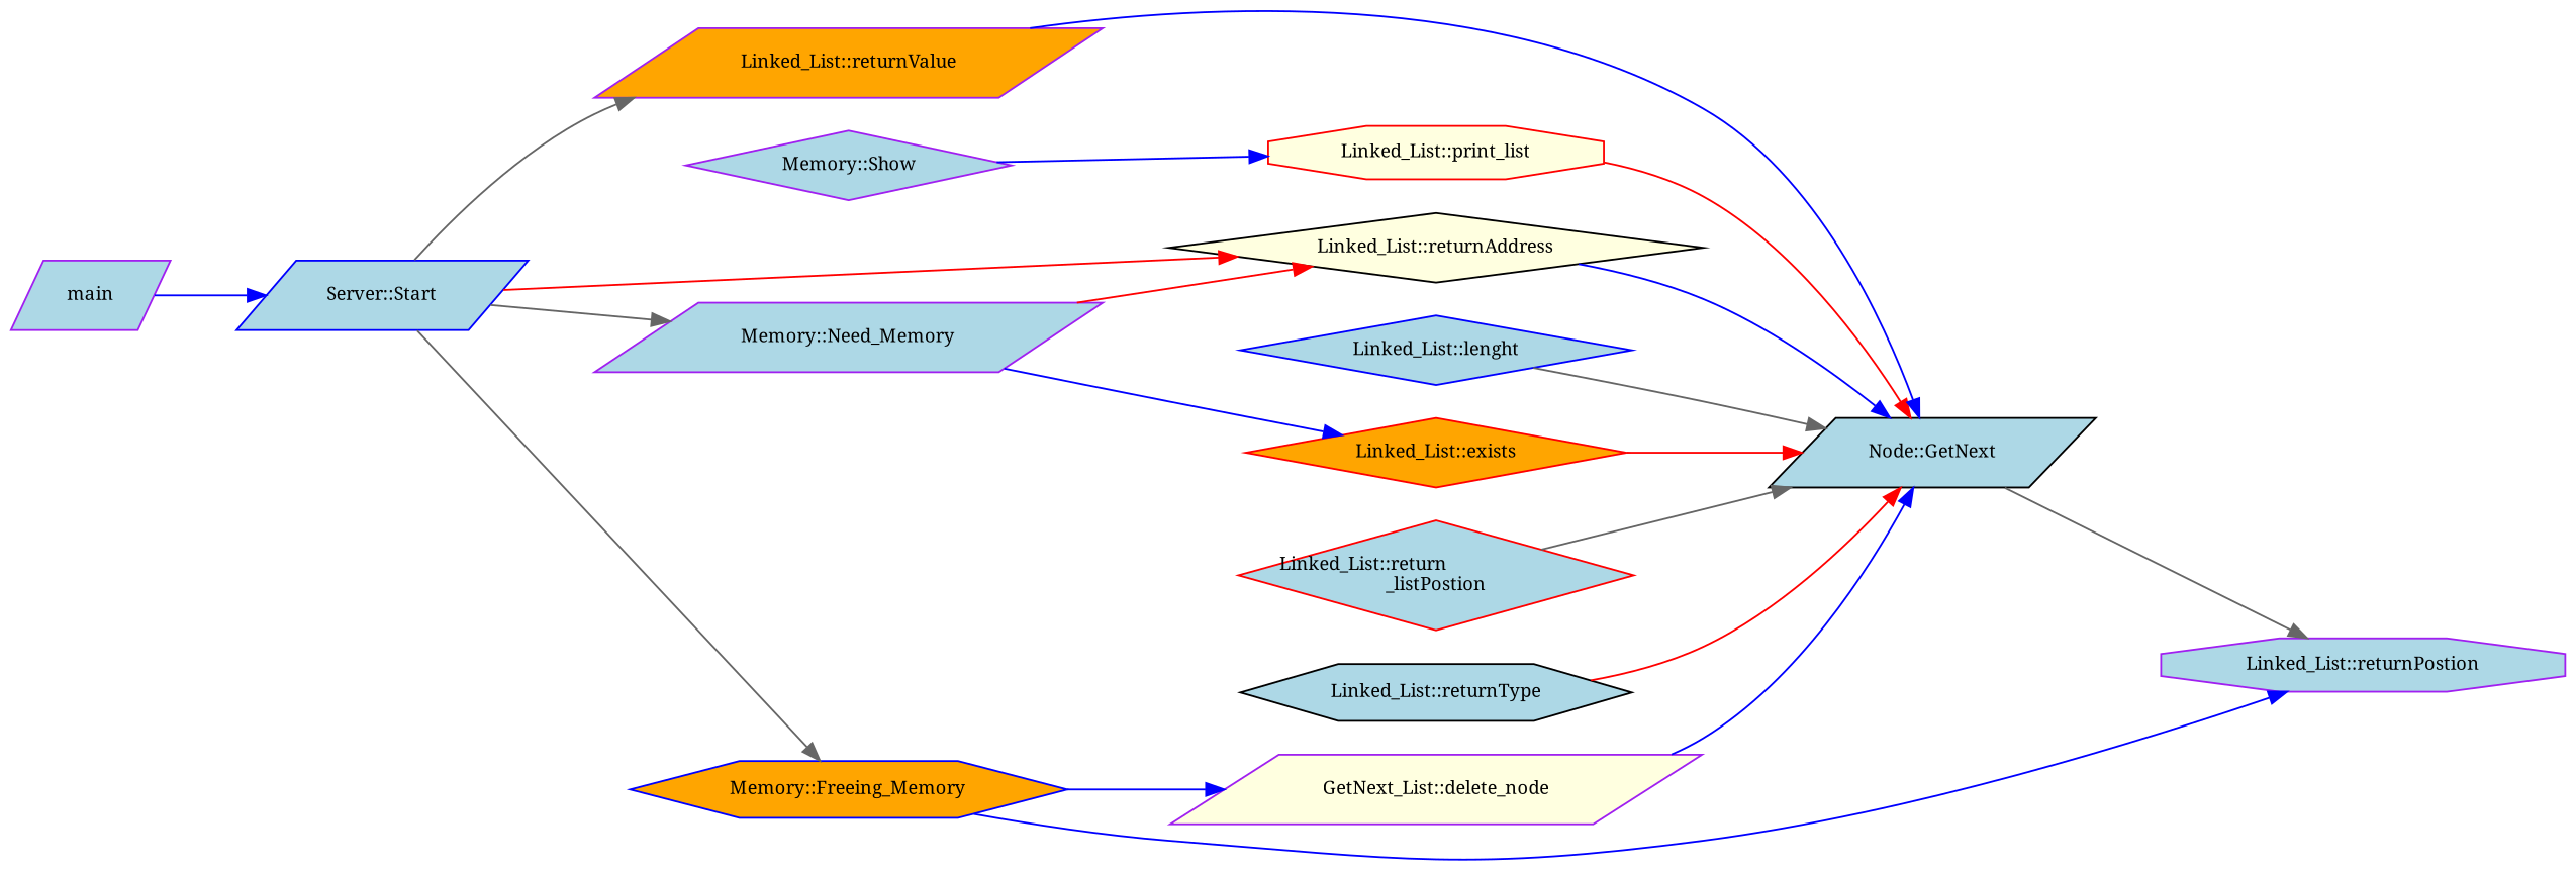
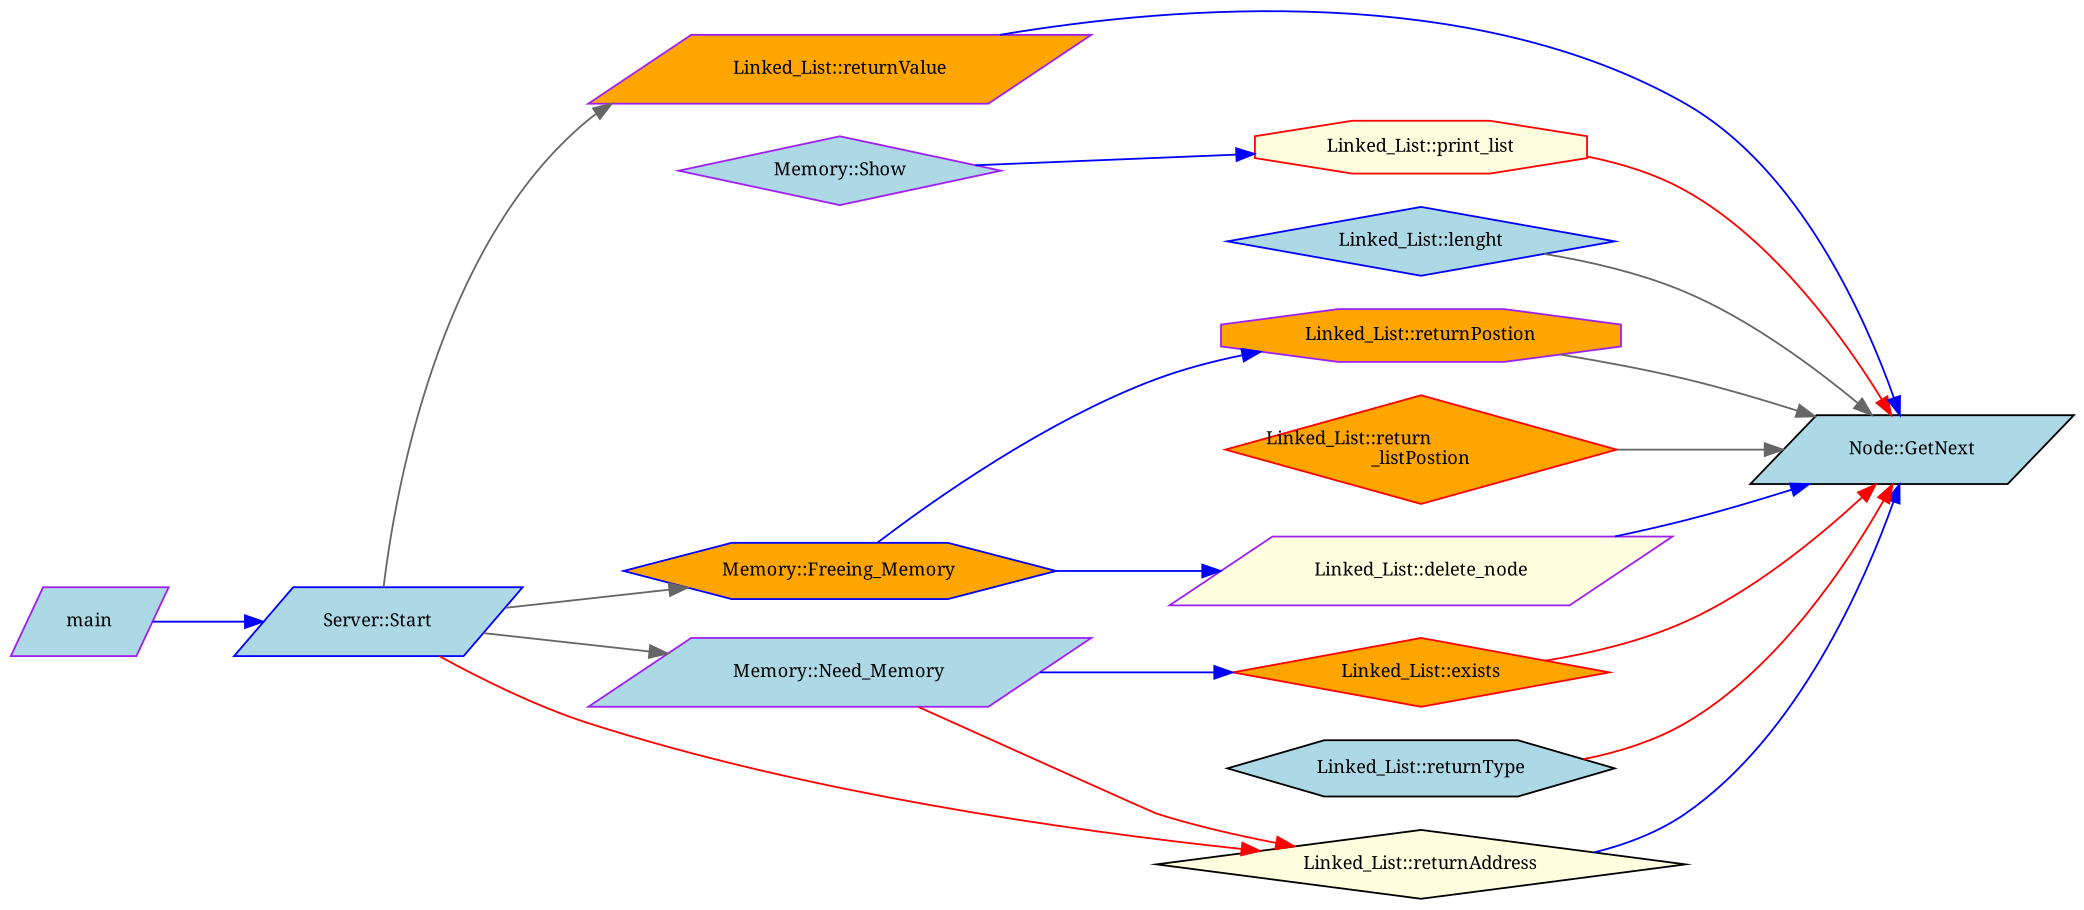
  digraph {
    fontname="Noto Serif"
    rankdir=RL
    node [color=purple fillcolor=lightblue fontname="Noto Serif" fontsize=10 shape=parallelogram style=filled]
    edge [color=blue dir=back fontname="Noto Serif" fontsize=10 labelfontname=Helvetica labelfontsize=10 style=solid]
    n1 [color=black fontcolor=black height=0.2 label="Node::GetNext" width=0.4]
-   n2 [fillcolor=lightyellow height=0.2 label="GetNext_List::delete_node" width=0.4]
+   n2 [fillcolor=lightyellow height=0.2 label="Linked_List::delete_node" width=0.4]
    n3 [color=red fillcolor=orange height=0.2 label="Linked_List::exists" shape=diamond width=0.4]
    n4 [color=blue height=0.2 label="Linked_List::lenght" shape=diamond width=0.4]
    n5 [color=red fillcolor=lightyellow height=0.2 label="Linked_List::print_list" shape=octagon width=0.4]
-   n6 [color=red height=0.2 label="Linked_List::return\l_listPostion" shape=diamond width=0.4]
+   n6 [color=red fillcolor=orange height=0.2 label="Linked_List::return\l_listPostion" shape=diamond width=0.4]
    n7 [color=black fillcolor=lightyellow height=0.2 label="Linked_List::returnAddress" shape=diamond width=0.4]
-   n8 [height=0.2 label="Linked_List::returnPostion" shape=octagon width=0.4]
+   n8 [fillcolor=orange height=0.2 label="Linked_List::returnPostion" shape=octagon width=0.4]
    n9 [color=black height=0.2 label="Linked_List::returnType" shape=hexagon width=0.4]
    n10 [fillcolor=orange height=0.2 label="Linked_List::returnValue" width=0.4]
    n11 [color=blue fillcolor=orange height=0.2 label="Memory::Freeing_Memory" shape=hexagon width=0.4]
    n12 [height=0.2 label="Memory::Need_Memory" width=0.4]
    n13 [height=0.2 label="Memory::Show" shape=diamond width=0.4]
    n14 [color=blue height=0.2 label="Server::Start" width=0.4]
    n15 [height=0.2 label=main width=0.4]
    n1 -> n2
    n1 -> n3 [color=red]
    n1 -> n4 [color=gray40]
    n1 -> n5 [color=red]
    n1 -> n6 [color=gray40]
    n1 -> n7
-   n8 -> n1 [color=gray40]
+   n1 -> n8 [color=gray40]
    n1 -> n9 [color=red]
    n1 -> n10
    n2 -> n11
    n3 -> n12
    n5 -> n13
    n7 -> n12 [color=red]
    n7 -> n14 [color=red]
    n8 -> n11
    n10 -> n14 [color=gray40]
    n11 -> n14 [color=gray40]
    n12 -> n14 [color=gray40]
    n14 -> n15
  }
